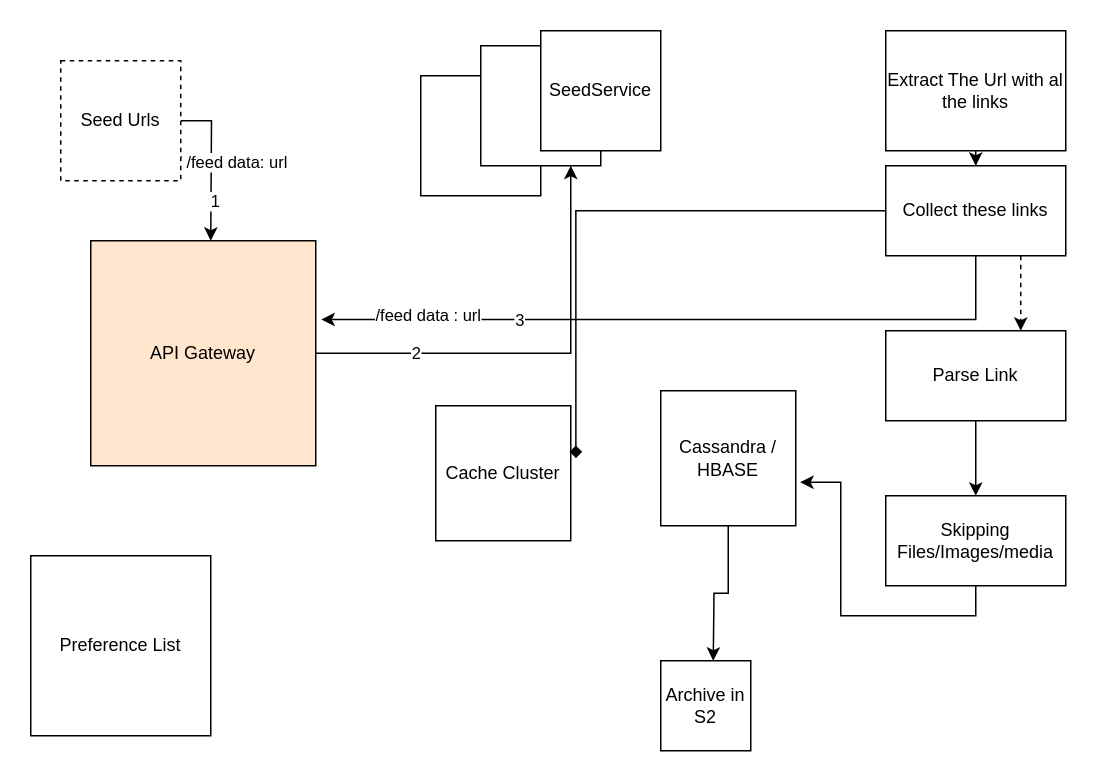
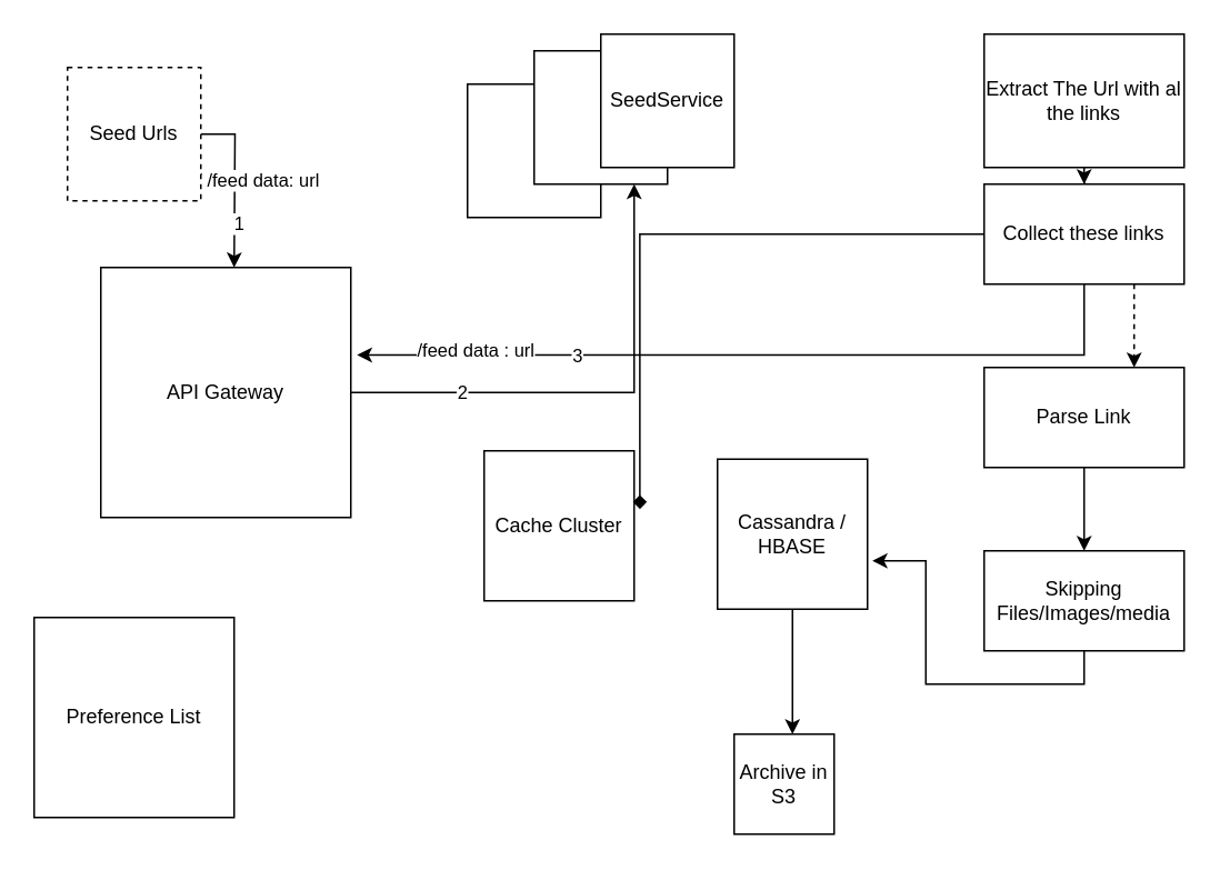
  <mxCell id="0" />
  <mxCell id="1" parent="0" />
  <mxCell id="2" value="" style="whiteSpace=wrap;html=1;aspect=fixed;" vertex="1" parent="1"><mxGeometry x="280" y="50" width="80" height="80" as="geometry" /></mxCell>
  <mxCell id="3" style="edgeStyle=orthogonalEdgeStyle;rounded=0;orthogonalLoop=1;jettySize=auto;html=1;exitX=1;exitY=0.5;exitDx=0;exitDy=0;entryX=0.75;entryY=1;entryDx=0;entryDy=0;" edge="1" parent="1" source="5" target="6"><mxGeometry relative="1" as="geometry" /></mxCell>
  <mxCell id="4" value="2" style="edgeLabel;html=1;align=center;verticalAlign=middle;resizable=0;points=[];" vertex="1" connectable="0" parent="3"><mxGeometry x="-0.552" y="1" relative="1" as="geometry"><mxPoint as="offset" /></mxGeometry></mxCell>
- <mxCell id="5" value="API Gateway" style="whiteSpace=wrap;html=1;aspect=fixed;fillColor=#ffe6cc;" vertex="1" parent="1"><mxGeometry x="60" y="160" width="150" height="150" as="geometry" /></mxCell>
+ <mxCell id="5" value="API Gateway" style="whiteSpace=wrap;html=1;aspect=fixed;" vertex="1" parent="1"><mxGeometry x="60" y="160" width="150" height="150" as="geometry" /></mxCell>
  <mxCell id="6" value="" style="whiteSpace=wrap;html=1;aspect=fixed;" vertex="1" parent="1"><mxGeometry x="320" y="30" width="80" height="80" as="geometry" /></mxCell>
  <mxCell id="7" value="SeedService" style="whiteSpace=wrap;html=1;aspect=fixed;" vertex="1" parent="1"><mxGeometry x="360" y="20" width="80" height="80" as="geometry" /></mxCell>
  <mxCell id="8" style="edgeStyle=orthogonalEdgeStyle;rounded=0;orthogonalLoop=1;jettySize=auto;html=1;exitX=1;exitY=0.5;exitDx=0;exitDy=0;" edge="1" parent="1" source="11"><mxGeometry relative="1" as="geometry"><mxPoint x="140" y="160" as="targetPoint" /></mxGeometry></mxCell>
  <mxCell id="9" value="POST /feed data: url" style="edgeLabel;html=1;align=center;verticalAlign=middle;resizable=0;points=[];" vertex="1" connectable="0" parent="8"><mxGeometry x="-0.035" relative="1" as="geometry"><mxPoint as="offset" /></mxGeometry></mxCell>
  <mxCell id="10" value="1" style="edgeLabel;html=1;align=center;verticalAlign=middle;resizable=0;points=[];" vertex="1" connectable="0" parent="8"><mxGeometry x="0.463" y="2" relative="1" as="geometry"><mxPoint as="offset" /></mxGeometry></mxCell>
  <mxCell id="11" value="Seed Urls" style="whiteSpace=wrap;html=1;aspect=fixed;dashed=1;" vertex="1" parent="1"><mxGeometry x="40" y="40" width="80" height="80" as="geometry" /></mxCell>
  <mxCell id="12" style="edgeStyle=orthogonalEdgeStyle;rounded=0;orthogonalLoop=1;jettySize=auto;html=1;exitX=0.5;exitY=1;exitDx=0;exitDy=0;" edge="1" parent="1" source="13" target="15"><mxGeometry relative="1" as="geometry" /></mxCell>
  <mxCell id="13" value="Extract The Url with al the links" style="whiteSpace=wrap;html=1;" vertex="1" parent="1"><mxGeometry x="590" y="20" width="120" height="80" as="geometry" /></mxCell>
  <mxCell id="14" style="edgeStyle=orthogonalEdgeStyle;rounded=0;orthogonalLoop=1;jettySize=auto;html=1;exitX=0.75;exitY=1;exitDx=0;exitDy=0;entryX=0.75;entryY=0;entryDx=0;entryDy=0;dashed=1;" edge="1" parent="1" source="15" target="22"><mxGeometry relative="1" as="geometry" /></mxCell>
  <mxCell id="15" value="Collect these links" style="whiteSpace=wrap;html=1;" vertex="1" parent="1"><mxGeometry x="590" y="110" width="120" height="60" as="geometry" /></mxCell>
  <mxCell id="16" value="Cache Cluster" style="whiteSpace=wrap;html=1;aspect=fixed;" vertex="1" parent="1"><mxGeometry x="290" y="270" width="90" height="90" as="geometry" /></mxCell>
  <mxCell id="17" style="edgeStyle=orthogonalEdgeStyle;rounded=0;orthogonalLoop=1;jettySize=auto;html=1;exitX=0;exitY=0.5;exitDx=0;exitDy=0;entryX=1.038;entryY=0.388;entryDx=0;entryDy=0;entryPerimeter=0;endArrow=diamond;" edge="1" parent="1" source="15" target="16"><mxGeometry relative="1" as="geometry" /></mxCell>
  <mxCell id="18" style="edgeStyle=orthogonalEdgeStyle;rounded=0;orthogonalLoop=1;jettySize=auto;html=1;exitX=0.5;exitY=1;exitDx=0;exitDy=0;entryX=1.025;entryY=0.35;entryDx=0;entryDy=0;entryPerimeter=0;" edge="1" parent="1" source="15" target="5"><mxGeometry relative="1" as="geometry" /></mxCell>
  <mxCell id="19" value="/feed data : url" style="edgeLabel;html=1;align=center;verticalAlign=middle;resizable=0;points=[];" vertex="1" connectable="0" parent="18"><mxGeometry x="0.704" y="-3" relative="1" as="geometry"><mxPoint as="offset" /></mxGeometry></mxCell>
  <mxCell id="20" value="3" style="edgeLabel;html=1;align=center;verticalAlign=middle;resizable=0;points=[];" vertex="1" connectable="0" parent="18"><mxGeometry x="0.452" relative="1" as="geometry"><mxPoint x="1" as="offset" /></mxGeometry></mxCell>
  <mxCell id="21" style="edgeStyle=orthogonalEdgeStyle;rounded=0;orthogonalLoop=1;jettySize=auto;html=1;exitX=0.5;exitY=1;exitDx=0;exitDy=0;" edge="1" parent="1" source="22"><mxGeometry relative="1" as="geometry"><mxPoint x="650" y="330" as="targetPoint" /></mxGeometry></mxCell>
  <mxCell id="22" value="Parse Link" style="whiteSpace=wrap;html=1;" vertex="1" parent="1"><mxGeometry x="590" y="220" width="120" height="60" as="geometry" /></mxCell>
  <mxCell id="23" value="Skipping&lt;div&gt;Files/Images/media&lt;/div&gt;" style="whiteSpace=wrap;html=1;" vertex="1" parent="1"><mxGeometry x="590" y="330" width="120" height="60" as="geometry" /></mxCell>
  <mxCell id="24" style="edgeStyle=orthogonalEdgeStyle;rounded=0;orthogonalLoop=1;jettySize=auto;html=1;exitX=0.5;exitY=1;exitDx=0;exitDy=0;" edge="1" parent="1" source="25"><mxGeometry relative="1" as="geometry"><mxPoint x="475" y="440" as="targetPoint" /></mxGeometry></mxCell>
- <mxCell id="25" value="Cassandra / HBASE" style="whiteSpace=wrap;html=1;aspect=fixed;" vertex="1" parent="1"><mxGeometry x="440" y="260" width="90" height="90" as="geometry" /></mxCell>
+ <mxCell id="25" value="Cassandra / HBASE" style="whiteSpace=wrap;html=1;aspect=fixed;" vertex="1" parent="1"><mxGeometry x="430" y="275" width="90" height="90" as="geometry" /></mxCell>
  <mxCell id="26" style="edgeStyle=orthogonalEdgeStyle;rounded=0;orthogonalLoop=1;jettySize=auto;html=1;exitX=0.5;exitY=1;exitDx=0;exitDy=0;entryX=1.033;entryY=0.678;entryDx=0;entryDy=0;entryPerimeter=0;" edge="1" parent="1" source="23" target="25"><mxGeometry relative="1" as="geometry" /></mxCell>
- <mxCell id="27" value="Archive in S2" style="whiteSpace=wrap;html=1;aspect=fixed;" vertex="1" parent="1"><mxGeometry x="440" y="440" width="60" height="60" as="geometry" /></mxCell>
+ <mxCell id="27" value="Archive in S3" style="whiteSpace=wrap;html=1;aspect=fixed;" vertex="1" parent="1"><mxGeometry x="440" y="440" width="60" height="60" as="geometry" /></mxCell>
  <mxCell id="28" value="Preference List" style="whiteSpace=wrap;html=1;aspect=fixed;" vertex="1" parent="1"><mxGeometry x="20" y="370" width="120" height="120" as="geometry" /></mxCell>
